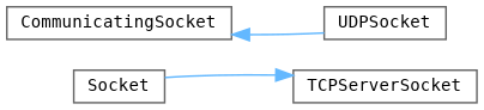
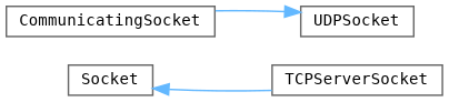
  digraph {
    fontname="DejaVu Sans Mono"
    rankdir=LR
    node [color=grey40 fillcolor=white fontname="DejaVu Sans Mono" fontsize=10 shape=box style=filled]
    edge [color=steelblue1 dir=back fontname="DejaVu Sans Mono" fontsize=10 labelfontname=Helvetica labelfontsize=10 style=solid]
    n1 [height=0.2 label=Socket width=0.4]
    n2 [height=0.2 label=TCPServerSocket width=0.4]
    n3 [height=0.2 label=CommunicatingSocket width=0.4]
    n4 [height=0.2 label=UDPSocket width=0.4]
-   n2 -> n1
-   n3 -> n4
+   n1 -> n2
+   n4 -> n3
  }
